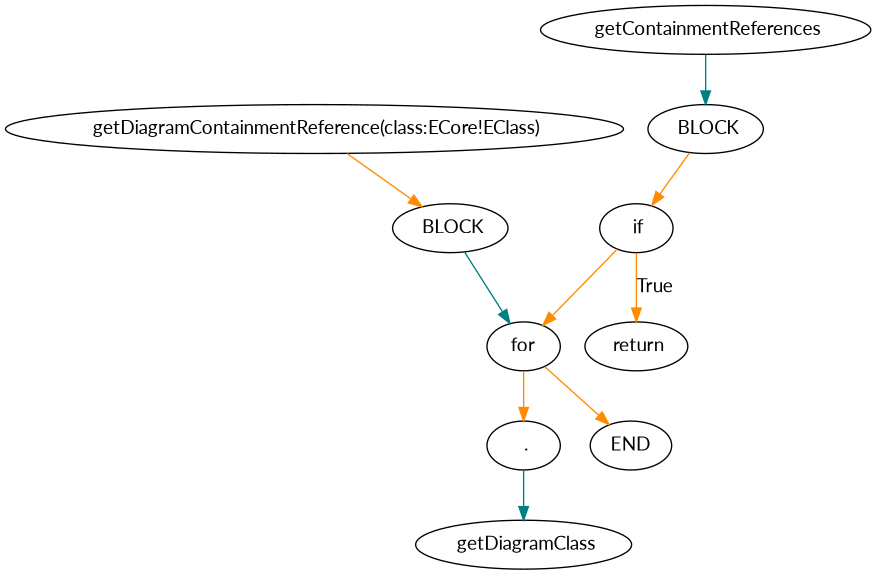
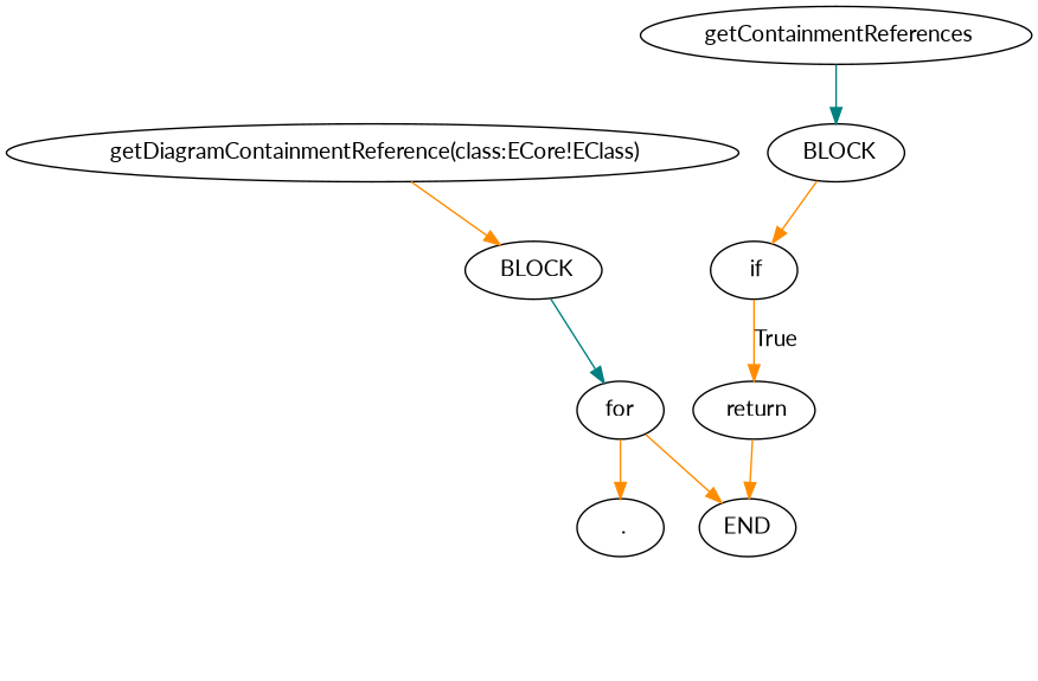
  digraph {
    fontname=Lato
    node [fontname=Lato]
    edge [color=darkorange fontname=Lato]
    n1 [label=" getDiagramContainmentReference(class:ECore!EClass)"]
    n2 [label=" BLOCK"]
    n3 [label=for]
    n4 [label=END]
    n5 [label=" ."]
-   n6 [label=" getDiagramClass"]
    n7 [label=" getContainmentReferences"]
    n8 [label=" BLOCK"]
    n9 [label=" if"]
    n10 [label=" return"]
    n1 -> n2
    n2 -> n3 [color=teal]
    n3 -> n4
    n3 -> n5
-   n5 -> n6 [color=teal]
    n7 -> n8 [color=teal]
    n8 -> n9
-   n9 -> n3
    n9 -> n10 [label=True]
+   n10 -> n4
  }
